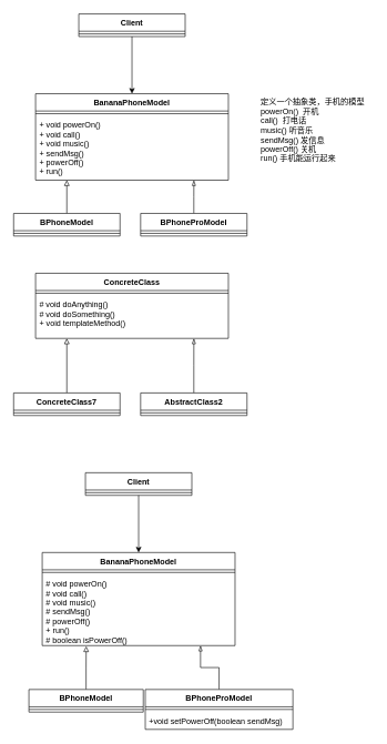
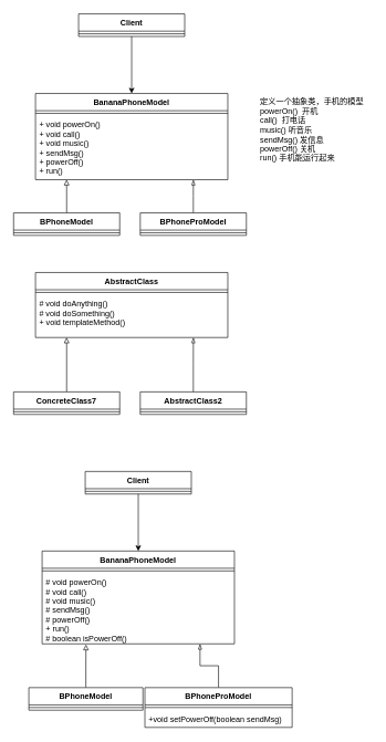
  <mxCell id="0" />
  <mxCell id="1" parent="0" />
  <mxCell id="2" style="edgeStyle=orthogonalEdgeStyle;rounded=0;orthogonalLoop=1;jettySize=auto;html=1;exitX=0.5;exitY=1;exitDx=0;exitDy=0;" parent="1" source="3" target="5" edge="1"><mxGeometry relative="1" as="geometry" /></mxCell>
  <mxCell id="3" value="Client" style="swimlane;fontStyle=1;align=center;verticalAlign=top;childLayout=stackLayout;horizontal=1;startSize=26;horizontalStack=0;resizeParent=1;resizeParentMax=0;resizeLast=0;collapsible=1;marginBottom=0;" parent="1" vertex="1"><mxGeometry x="118" y="20" width="160" height="34" as="geometry" /></mxCell>
  <mxCell id="4" value="" style="line;strokeWidth=1;fillColor=none;align=left;verticalAlign=middle;spacingTop=-1;spacingLeft=3;spacingRight=3;rotatable=0;labelPosition=right;points=[];portConstraint=eastwest;" parent="3" vertex="1"><mxGeometry y="26" width="160" height="8" as="geometry" /></mxCell>
  <mxCell id="5" value="BananaPhoneModel" style="swimlane;fontStyle=1;align=center;verticalAlign=top;childLayout=stackLayout;horizontal=1;startSize=26;horizontalStack=0;resizeParent=1;resizeParentMax=0;resizeLast=0;collapsible=1;marginBottom=0;" parent="1" vertex="1"><mxGeometry x="53" y="140" width="290" height="130" as="geometry" /></mxCell>
  <mxCell id="6" value="" style="line;strokeWidth=1;fillColor=none;align=left;verticalAlign=middle;spacingTop=-1;spacingLeft=3;spacingRight=3;rotatable=0;labelPosition=right;points=[];portConstraint=eastwest;" parent="5" vertex="1"><mxGeometry y="26" width="290" height="8" as="geometry" /></mxCell>
  <mxCell id="7" value="+ void powerOn()&#10;+ void call()&#10;+ void music()&#10;+ sendMsg()&#10;+ powerOff()&#10;+ run()" style="text;strokeColor=none;fillColor=none;align=left;verticalAlign=top;spacingLeft=4;spacingRight=4;overflow=hidden;rotatable=0;points=[[0,0.5],[1,0.5]];portConstraint=eastwest;" parent="5" vertex="1"><mxGeometry y="34" width="290" height="96" as="geometry" /></mxCell>
  <mxCell id="8" value="定义一个抽象类，手机的模型&lt;br&gt;powerOn()&amp;nbsp; 开机&lt;br&gt;call()&amp;nbsp; 打电话&lt;br&gt;music() 听音乐&lt;br&gt;sendMsg() 发信息&lt;br&gt;powerOff() 关机&lt;br&gt;run() 手机能运行起来" style="text;html=1;align=left;verticalAlign=middle;resizable=0;points=[];autosize=1;strokeColor=none;fillColor=none;" parent="1" vertex="1"><mxGeometry x="390" y="145" width="170" height="100" as="geometry" /></mxCell>
  <mxCell id="9" style="edgeStyle=orthogonalEdgeStyle;rounded=0;orthogonalLoop=1;jettySize=auto;html=1;exitX=0.5;exitY=0;exitDx=0;exitDy=0;entryX=0.162;entryY=1;entryDx=0;entryDy=0;entryPerimeter=0;endArrow=block;endFill=0;" parent="1" source="10" target="7" edge="1"><mxGeometry relative="1" as="geometry" /></mxCell>
  <mxCell id="10" value="BPhoneModel" style="swimlane;fontStyle=1;align=center;verticalAlign=top;childLayout=stackLayout;horizontal=1;startSize=26;horizontalStack=0;resizeParent=1;resizeParentMax=0;resizeLast=0;collapsible=1;marginBottom=0;" parent="1" vertex="1"><mxGeometry x="20" y="320" width="160" height="34" as="geometry" /></mxCell>
  <mxCell id="11" value="" style="line;strokeWidth=1;fillColor=none;align=left;verticalAlign=middle;spacingTop=-1;spacingLeft=3;spacingRight=3;rotatable=0;labelPosition=right;points=[];portConstraint=eastwest;" parent="10" vertex="1"><mxGeometry y="26" width="160" height="8" as="geometry" /></mxCell>
  <mxCell id="12" style="edgeStyle=orthogonalEdgeStyle;rounded=0;orthogonalLoop=1;jettySize=auto;html=1;exitX=0.5;exitY=0;exitDx=0;exitDy=0;entryX=0.821;entryY=1;entryDx=0;entryDy=0;entryPerimeter=0;endArrow=blockThin;endFill=0;" parent="1" source="13" target="7" edge="1"><mxGeometry relative="1" as="geometry" /></mxCell>
  <mxCell id="13" value="BPhoneProModel" style="swimlane;fontStyle=1;align=center;verticalAlign=top;childLayout=stackLayout;horizontal=1;startSize=26;horizontalStack=0;resizeParent=1;resizeParentMax=0;resizeLast=0;collapsible=1;marginBottom=0;" parent="1" vertex="1"><mxGeometry x="211" y="320" width="160" height="34" as="geometry" /></mxCell>
  <mxCell id="14" value="" style="line;strokeWidth=1;fillColor=none;align=left;verticalAlign=middle;spacingTop=-1;spacingLeft=3;spacingRight=3;rotatable=0;labelPosition=right;points=[];portConstraint=eastwest;" parent="13" vertex="1"><mxGeometry y="26" width="160" height="8" as="geometry" /></mxCell>
- <mxCell id="15" value="ConcreteClass" style="swimlane;fontStyle=1;align=center;verticalAlign=top;childLayout=stackLayout;horizontal=1;startSize=26;horizontalStack=0;resizeParent=1;resizeParentMax=0;resizeLast=0;collapsible=1;marginBottom=0;" parent="1" vertex="1"><mxGeometry x="53" y="410" width="290" height="98" as="geometry" /></mxCell>
+ <mxCell id="15" value="AbstractClass" style="swimlane;fontStyle=1;align=center;verticalAlign=top;childLayout=stackLayout;horizontal=1;startSize=26;horizontalStack=0;resizeParent=1;resizeParentMax=0;resizeLast=0;collapsible=1;marginBottom=0;" parent="1" vertex="1"><mxGeometry x="53" y="410" width="290" height="98" as="geometry" /></mxCell>
  <mxCell id="16" value="" style="line;strokeWidth=1;fillColor=none;align=left;verticalAlign=middle;spacingTop=-1;spacingLeft=3;spacingRight=3;rotatable=0;labelPosition=right;points=[];portConstraint=eastwest;" parent="15" vertex="1"><mxGeometry y="26" width="290" height="8" as="geometry" /></mxCell>
  <mxCell id="17" value="# void doAnything()&#10;# void doSomething()&#10;+ void templateMethod()" style="text;strokeColor=none;fillColor=none;align=left;verticalAlign=top;spacingLeft=4;spacingRight=4;overflow=hidden;rotatable=0;points=[[0,0.5],[1,0.5]];portConstraint=eastwest;" parent="15" vertex="1"><mxGeometry y="34" width="290" height="64" as="geometry" /></mxCell>
  <mxCell id="18" style="edgeStyle=orthogonalEdgeStyle;rounded=0;orthogonalLoop=1;jettySize=auto;html=1;exitX=0.5;exitY=0;exitDx=0;exitDy=0;entryX=0.162;entryY=1;entryDx=0;entryDy=0;entryPerimeter=0;endArrow=block;endFill=0;" parent="1" source="19" target="17" edge="1"><mxGeometry relative="1" as="geometry" /></mxCell>
  <mxCell id="19" value="ConcreteClass7" style="swimlane;fontStyle=1;align=center;verticalAlign=top;childLayout=stackLayout;horizontal=1;startSize=26;horizontalStack=0;resizeParent=1;resizeParentMax=0;resizeLast=0;collapsible=1;marginBottom=0;" parent="1" vertex="1"><mxGeometry x="20" y="590" width="160" height="34" as="geometry" /></mxCell>
  <mxCell id="20" value="" style="line;strokeWidth=1;fillColor=none;align=left;verticalAlign=middle;spacingTop=-1;spacingLeft=3;spacingRight=3;rotatable=0;labelPosition=right;points=[];portConstraint=eastwest;" parent="19" vertex="1"><mxGeometry y="26" width="160" height="8" as="geometry" /></mxCell>
  <mxCell id="21" style="edgeStyle=orthogonalEdgeStyle;rounded=0;orthogonalLoop=1;jettySize=auto;html=1;exitX=0.5;exitY=0;exitDx=0;exitDy=0;entryX=0.821;entryY=1;entryDx=0;entryDy=0;entryPerimeter=0;endArrow=blockThin;endFill=0;" parent="1" source="22" target="17" edge="1"><mxGeometry relative="1" as="geometry" /></mxCell>
  <mxCell id="22" value="AbstractClass2" style="swimlane;fontStyle=1;align=center;verticalAlign=top;childLayout=stackLayout;horizontal=1;startSize=26;horizontalStack=0;resizeParent=1;resizeParentMax=0;resizeLast=0;collapsible=1;marginBottom=0;" parent="1" vertex="1"><mxGeometry x="211" y="590" width="160" height="34" as="geometry" /></mxCell>
  <mxCell id="23" value="" style="line;strokeWidth=1;fillColor=none;align=left;verticalAlign=middle;spacingTop=-1;spacingLeft=3;spacingRight=3;rotatable=0;labelPosition=right;points=[];portConstraint=eastwest;" parent="22" vertex="1"><mxGeometry y="26" width="160" height="8" as="geometry" /></mxCell>
  <mxCell id="24" style="edgeStyle=orthogonalEdgeStyle;rounded=0;orthogonalLoop=1;jettySize=auto;html=1;exitX=0.5;exitY=1;exitDx=0;exitDy=0;" edge="1" parent="1" source="25" target="27"><mxGeometry relative="1" as="geometry" /></mxCell>
  <mxCell id="25" value="Client" style="swimlane;fontStyle=1;align=center;verticalAlign=top;childLayout=stackLayout;horizontal=1;startSize=26;horizontalStack=0;resizeParent=1;resizeParentMax=0;resizeLast=0;collapsible=1;marginBottom=0;" vertex="1" parent="1"><mxGeometry x="128" y="710" width="160" height="34" as="geometry" /></mxCell>
  <mxCell id="26" value="" style="line;strokeWidth=1;fillColor=none;align=left;verticalAlign=middle;spacingTop=-1;spacingLeft=3;spacingRight=3;rotatable=0;labelPosition=right;points=[];portConstraint=eastwest;" vertex="1" parent="25"><mxGeometry y="26" width="160" height="8" as="geometry" /></mxCell>
  <mxCell id="27" value="BananaPhoneModel" style="swimlane;fontStyle=1;align=center;verticalAlign=top;childLayout=stackLayout;horizontal=1;startSize=26;horizontalStack=0;resizeParent=1;resizeParentMax=0;resizeLast=0;collapsible=1;marginBottom=0;" vertex="1" parent="1"><mxGeometry x="63" y="830" width="290" height="140" as="geometry" /></mxCell>
  <mxCell id="28" value="" style="line;strokeWidth=1;fillColor=none;align=left;verticalAlign=middle;spacingTop=-1;spacingLeft=3;spacingRight=3;rotatable=0;labelPosition=right;points=[];portConstraint=eastwest;" vertex="1" parent="27"><mxGeometry y="26" width="290" height="8" as="geometry" /></mxCell>
  <mxCell id="29" value="# void powerOn()&#10;# void call()&#10;# void music()&#10;# sendMsg()&#10;# powerOff()&#10;+ run()&#10;# boolean isPowerOff()" style="text;strokeColor=none;fillColor=none;align=left;verticalAlign=top;spacingLeft=4;spacingRight=4;overflow=hidden;rotatable=0;points=[[0,0.5],[1,0.5]];portConstraint=eastwest;" vertex="1" parent="27"><mxGeometry y="34" width="290" height="106" as="geometry" /></mxCell>
  <mxCell id="30" style="edgeStyle=orthogonalEdgeStyle;rounded=0;orthogonalLoop=1;jettySize=auto;html=1;entryX=0.821;entryY=1;entryDx=0;entryDy=0;entryPerimeter=0;endArrow=blockThin;endFill=0;" edge="1" parent="1" source="34" target="29"><mxGeometry relative="1" as="geometry"><mxPoint x="301" y="1010" as="sourcePoint" /></mxGeometry></mxCell>
  <mxCell id="31" style="edgeStyle=orthogonalEdgeStyle;rounded=0;orthogonalLoop=1;jettySize=auto;html=1;exitX=0.5;exitY=0;exitDx=0;exitDy=0;entryX=0.228;entryY=1.009;entryDx=0;entryDy=0;entryPerimeter=0;endArrow=block;endFill=0;" edge="1" parent="1" source="32" target="29"><mxGeometry relative="1" as="geometry" /></mxCell>
  <mxCell id="32" value="BPhoneModel" style="swimlane;fontStyle=1;align=center;verticalAlign=top;childLayout=stackLayout;horizontal=1;startSize=26;horizontalStack=0;resizeParent=1;resizeParentMax=0;resizeLast=0;collapsible=1;marginBottom=0;" vertex="1" parent="1"><mxGeometry x="43" y="1036" width="172" height="34" as="geometry" /></mxCell>
  <mxCell id="33" value="" style="line;strokeWidth=1;fillColor=none;align=left;verticalAlign=middle;spacingTop=-1;spacingLeft=3;spacingRight=3;rotatable=0;labelPosition=right;points=[];portConstraint=eastwest;" vertex="1" parent="32"><mxGeometry y="26" width="172" height="8" as="geometry" /></mxCell>
  <mxCell id="34" value="BPhoneProModel" style="swimlane;fontStyle=1;align=center;verticalAlign=top;childLayout=stackLayout;horizontal=1;startSize=26;horizontalStack=0;resizeParent=1;resizeParentMax=0;resizeLast=0;collapsible=1;marginBottom=0;" vertex="1" parent="1"><mxGeometry x="218" y="1036" width="222" height="60" as="geometry" /></mxCell>
  <mxCell id="35" value="" style="line;strokeWidth=1;fillColor=none;align=left;verticalAlign=middle;spacingTop=-1;spacingLeft=3;spacingRight=3;rotatable=0;labelPosition=right;points=[];portConstraint=eastwest;" vertex="1" parent="34"><mxGeometry y="26" width="222" height="8" as="geometry" /></mxCell>
  <mxCell id="36" value="+void setPowerOff(boolean sendMsg)" style="text;strokeColor=none;fillColor=none;align=left;verticalAlign=top;spacingLeft=4;spacingRight=4;overflow=hidden;rotatable=0;points=[[0,0.5],[1,0.5]];portConstraint=eastwest;" vertex="1" parent="34"><mxGeometry y="34" width="222" height="26" as="geometry" /></mxCell>
